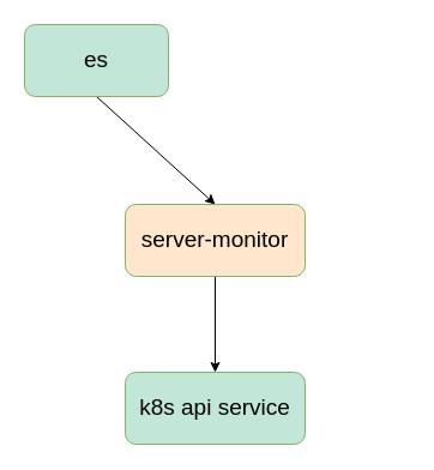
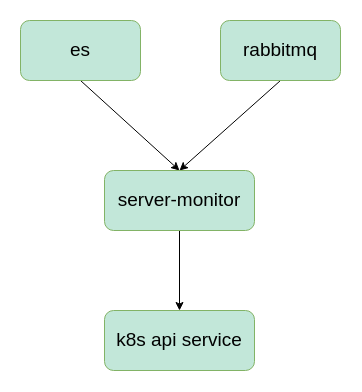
  <mxCell id="0" />
  <mxCell id="1" parent="0" />
  <mxCell id="2" style="rounded=0;orthogonalLoop=1;jettySize=auto;html=1;exitX=0.5;exitY=1;exitDx=0;exitDy=0;entryX=0.5;entryY=0;entryDx=0;entryDy=0;" edge="1" parent="1" target="7"><mxGeometry relative="1" as="geometry"><mxPoint x="80" y="80" as="sourcePoint" /><mxPoint x="170" y="210" as="targetPoint" /></mxGeometry></mxCell>
+ <mxCell id="3" style="rounded=0;orthogonalLoop=1;jettySize=auto;html=1;exitX=0.5;exitY=1;exitDx=0;exitDy=0;entryX=0.5;entryY=0;entryDx=0;entryDy=0;" edge="1" parent="1" source="4" target="7"><mxGeometry relative="1" as="geometry"><mxPoint x="170" y="200" as="targetPoint" /></mxGeometry></mxCell>
+ <mxCell id="4" value="rabbitmq" style="rounded=1;whiteSpace=wrap;html=1;strokeColor=#82b366;fillColor=#C2E7D9;fontFamily=Helvetica;fontSize=19;" vertex="1" parent="1"><mxGeometry x="220" y="20" width="120" height="60" as="geometry" /></mxCell>
  <mxCell id="5" value="k8s api service" style="rounded=1;whiteSpace=wrap;html=1;strokeColor=#82b366;fillColor=#C2E7D9;fontFamily=Helvetica;fontSize=19;" vertex="1" parent="1"><mxGeometry x="104" y="310" width="150" height="60" as="geometry" /></mxCell>
  <mxCell id="6" style="edgeStyle=none;rounded=0;orthogonalLoop=1;jettySize=auto;html=1;exitX=0.5;exitY=1;exitDx=0;exitDy=0;" edge="1" parent="1" source="7" target="5"><mxGeometry relative="1" as="geometry" /></mxCell>
- <mxCell id="7" value="server-monitor" style="rounded=1;whiteSpace=wrap;html=1;strokeColor=#82b366;fillColor=#ffe6cc;fontFamily=Helvetica;fontSize=19;" vertex="1" parent="1"><mxGeometry x="104" y="170" width="150" height="60" as="geometry" /></mxCell>
+ <mxCell id="7" value="server-monitor" style="rounded=1;whiteSpace=wrap;html=1;strokeColor=#82b366;fillColor=#C2E7D9;fontFamily=Helvetica;fontSize=19;" vertex="1" parent="1"><mxGeometry x="104" y="170" width="150" height="60" as="geometry" /></mxCell>
  <mxCell id="8" value="es" style="rounded=1;whiteSpace=wrap;html=1;strokeColor=#82b366;fillColor=#C2E7D9;fontFamily=Helvetica;fontSize=19;" vertex="1" parent="1"><mxGeometry x="20" y="20" width="120" height="60" as="geometry" /></mxCell>
